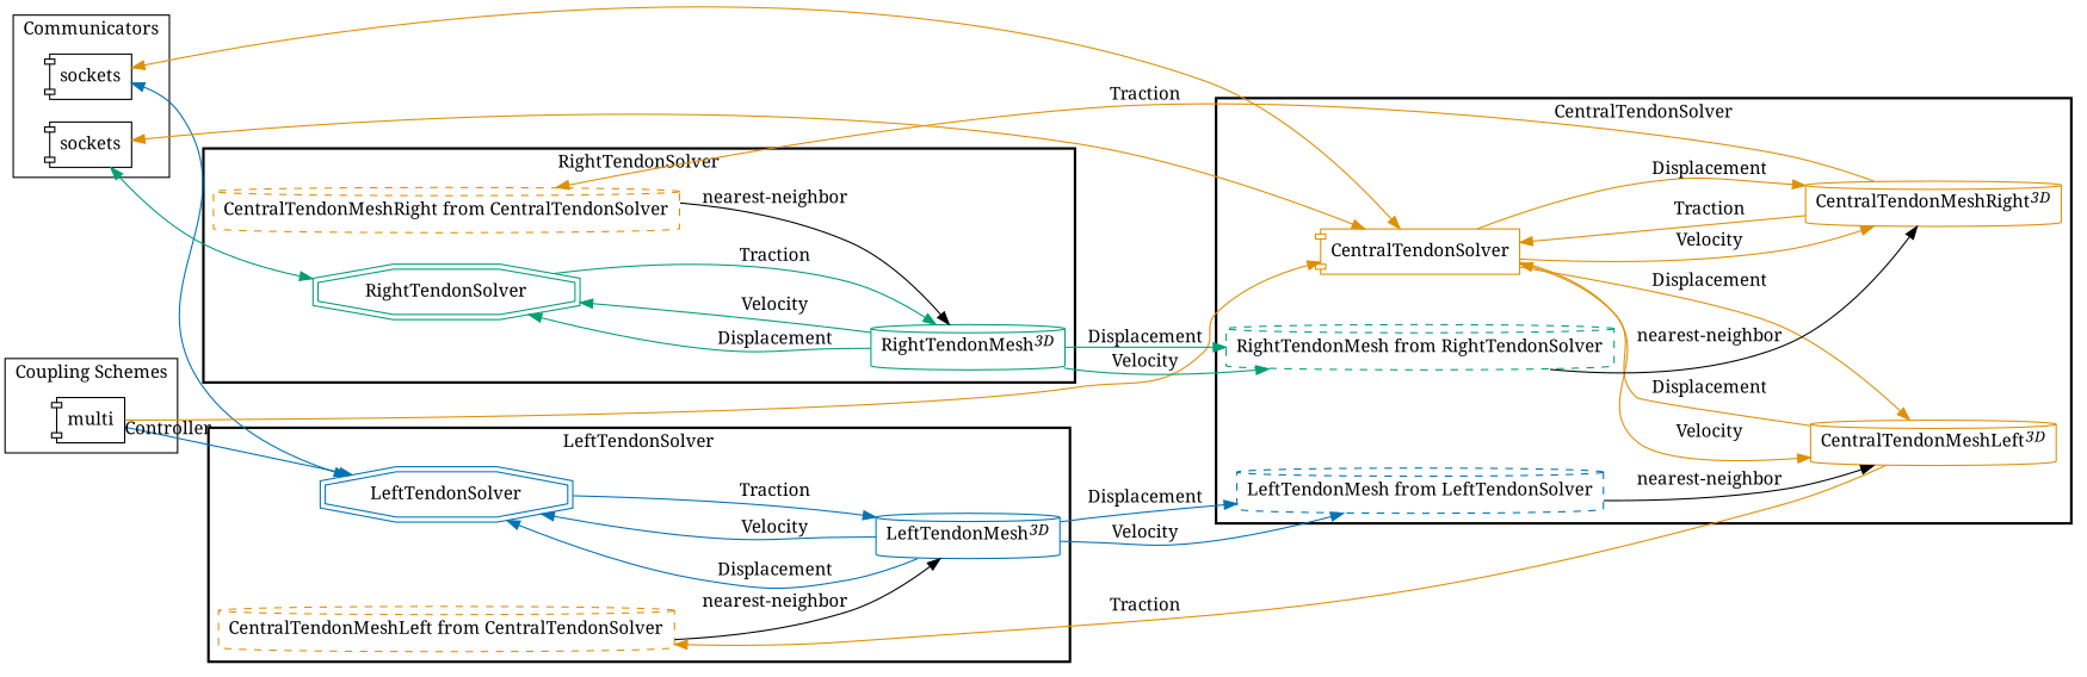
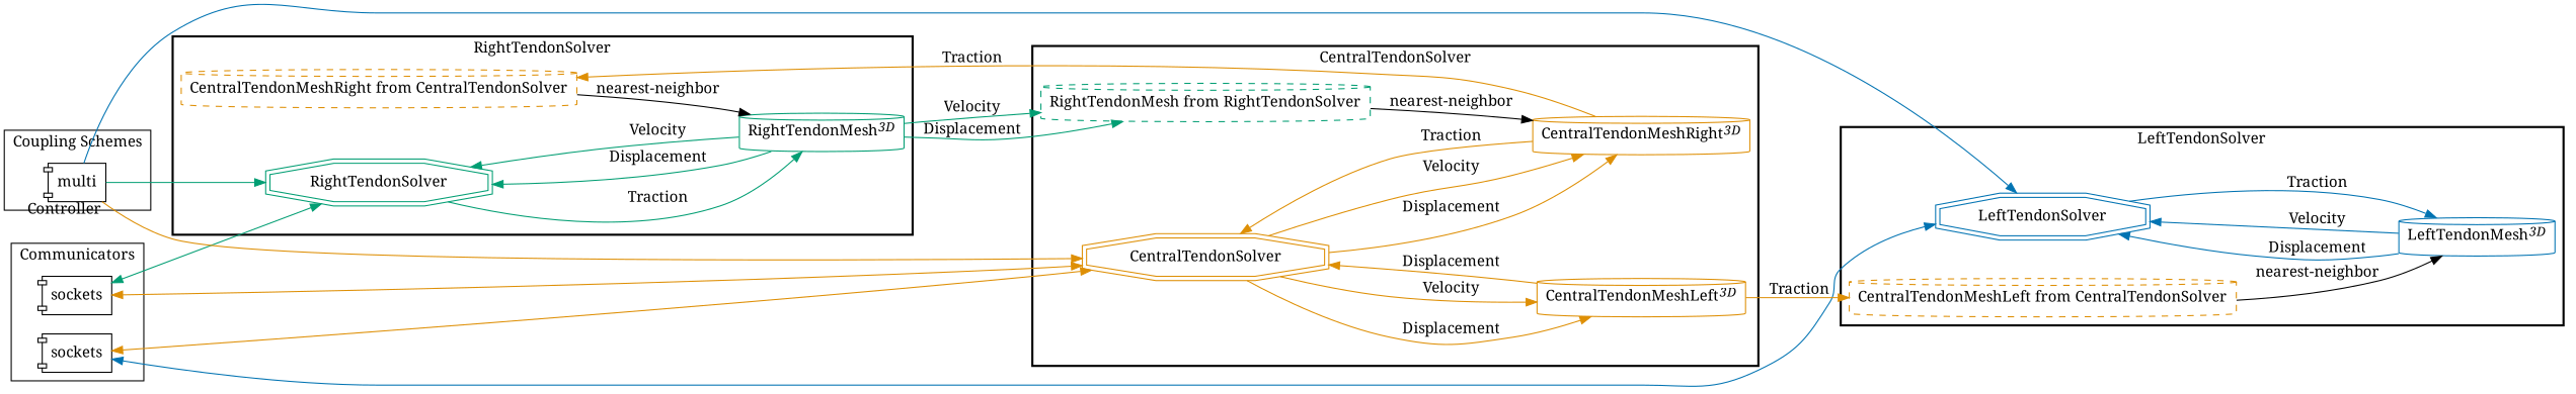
  digraph {
    compound=True
    fontname="Noto Serif"
    rankdir=LR
    splines=true
    node [fontname="Noto Serif" shape=cylinder color="#DE8F05"]
    edge [color="#DE8F05" fontname="Noto Serif"]
    n1 [label=sockets shape=component color=""]
    n2 [label=sockets shape=component color=""]
    n3 [label=multi shape=component color=""]
    LeftTendonSolver [color="#0173B2" shape=doubleoctagon]
    n5 [color="#0173B2" label=<LeftTendonMesh<SUP><I>3D</I></SUP>>]
    n6 [label=<CentralTendonMeshLeft from CentralTendonSolver> style=dashed]
-   CentralTendonSolver [shape=component]
+   CentralTendonSolver [shape=doubleoctagon]
    n8 [label=<CentralTendonMeshLeft<SUP><I>3D</I></SUP>>]
    n9 [label=<CentralTendonMeshRight<SUP><I>3D</I></SUP>>]
-   n10 [color="#0173B2" label=<LeftTendonMesh from LeftTendonSolver> style=dashed]
    n11 [color="#029E73" label=<RightTendonMesh from RightTendonSolver> style=dashed]
    RightTendonSolver [color="#029E73" shape=doubleoctagon]
    n13 [color="#029E73" label=<RightTendonMesh<SUP><I>3D</I></SUP>>]
    n14 [label=<CentralTendonMeshRight from CentralTendonSolver> style=dashed]
    subgraph cluster_1 {
      label=Communicators
      n1
      n2
    }
    subgraph cluster_2 {
      label="Coupling Schemes"
      n3
    }
    subgraph cluster_3 {
      label=LeftTendonSolver
      style=bold
      LeftTendonSolver
      n5
      n6
    }
    subgraph cluster_4 {
      label=CentralTendonSolver
      style=bold
      CentralTendonSolver
      n8
      n9
-     n10
      n11
    }
    subgraph cluster_5 {
      label=RightTendonSolver
      style=bold
      RightTendonSolver
      n13
      n14
    }
    n1 -> LeftTendonSolver [color="#0173B2" dir=both]
    n1 -> CentralTendonSolver [dir=both]
    n2 -> CentralTendonSolver [dir=both]
    n2 -> RightTendonSolver [color="#029E73" dir=both]
    n3 -> LeftTendonSolver [color="#0173B2"]
    n3 -> CentralTendonSolver [taillabel=Controller]
+   n3 -> RightTendonSolver [color="#029E73"]
    LeftTendonSolver -> n5 [color="#0173B2" label=Traction]
    n5 -> LeftTendonSolver [color="#0173B2" label=Displacement]
    n5 -> LeftTendonSolver [color="#0173B2" label=Velocity]
-   n5 -> n10 [color="#0173B2" label=Displacement]
-   n5 -> n10 [color="#0173B2" label=Velocity]
    n6 -> n5 [label="nearest-neighbor" color=""]
    CentralTendonSolver -> n8 [label=Displacement]
    CentralTendonSolver -> n8 [label=Velocity]
    CentralTendonSolver -> n9 [label=Displacement]
    CentralTendonSolver -> n9 [label=Velocity]
    n8 -> n6 [label=Traction]
    n8 -> CentralTendonSolver [label=Displacement]
    n9 -> CentralTendonSolver [label=Traction]
    n9 -> n14 [label=Traction]
-   n10 -> n8 [label="nearest-neighbor" color=""]
    n11 -> n9 [label="nearest-neighbor" color=""]
    RightTendonSolver -> n13 [color="#029E73" label=Traction]
    n13 -> n11 [color="#029E73" label=Displacement]
    n13 -> n11 [color="#029E73" label=Velocity]
    n13 -> RightTendonSolver [color="#029E73" label=Displacement]
    n13 -> RightTendonSolver [color="#029E73" label=Velocity]
    n14 -> n13 [label="nearest-neighbor" color=""]
  }
